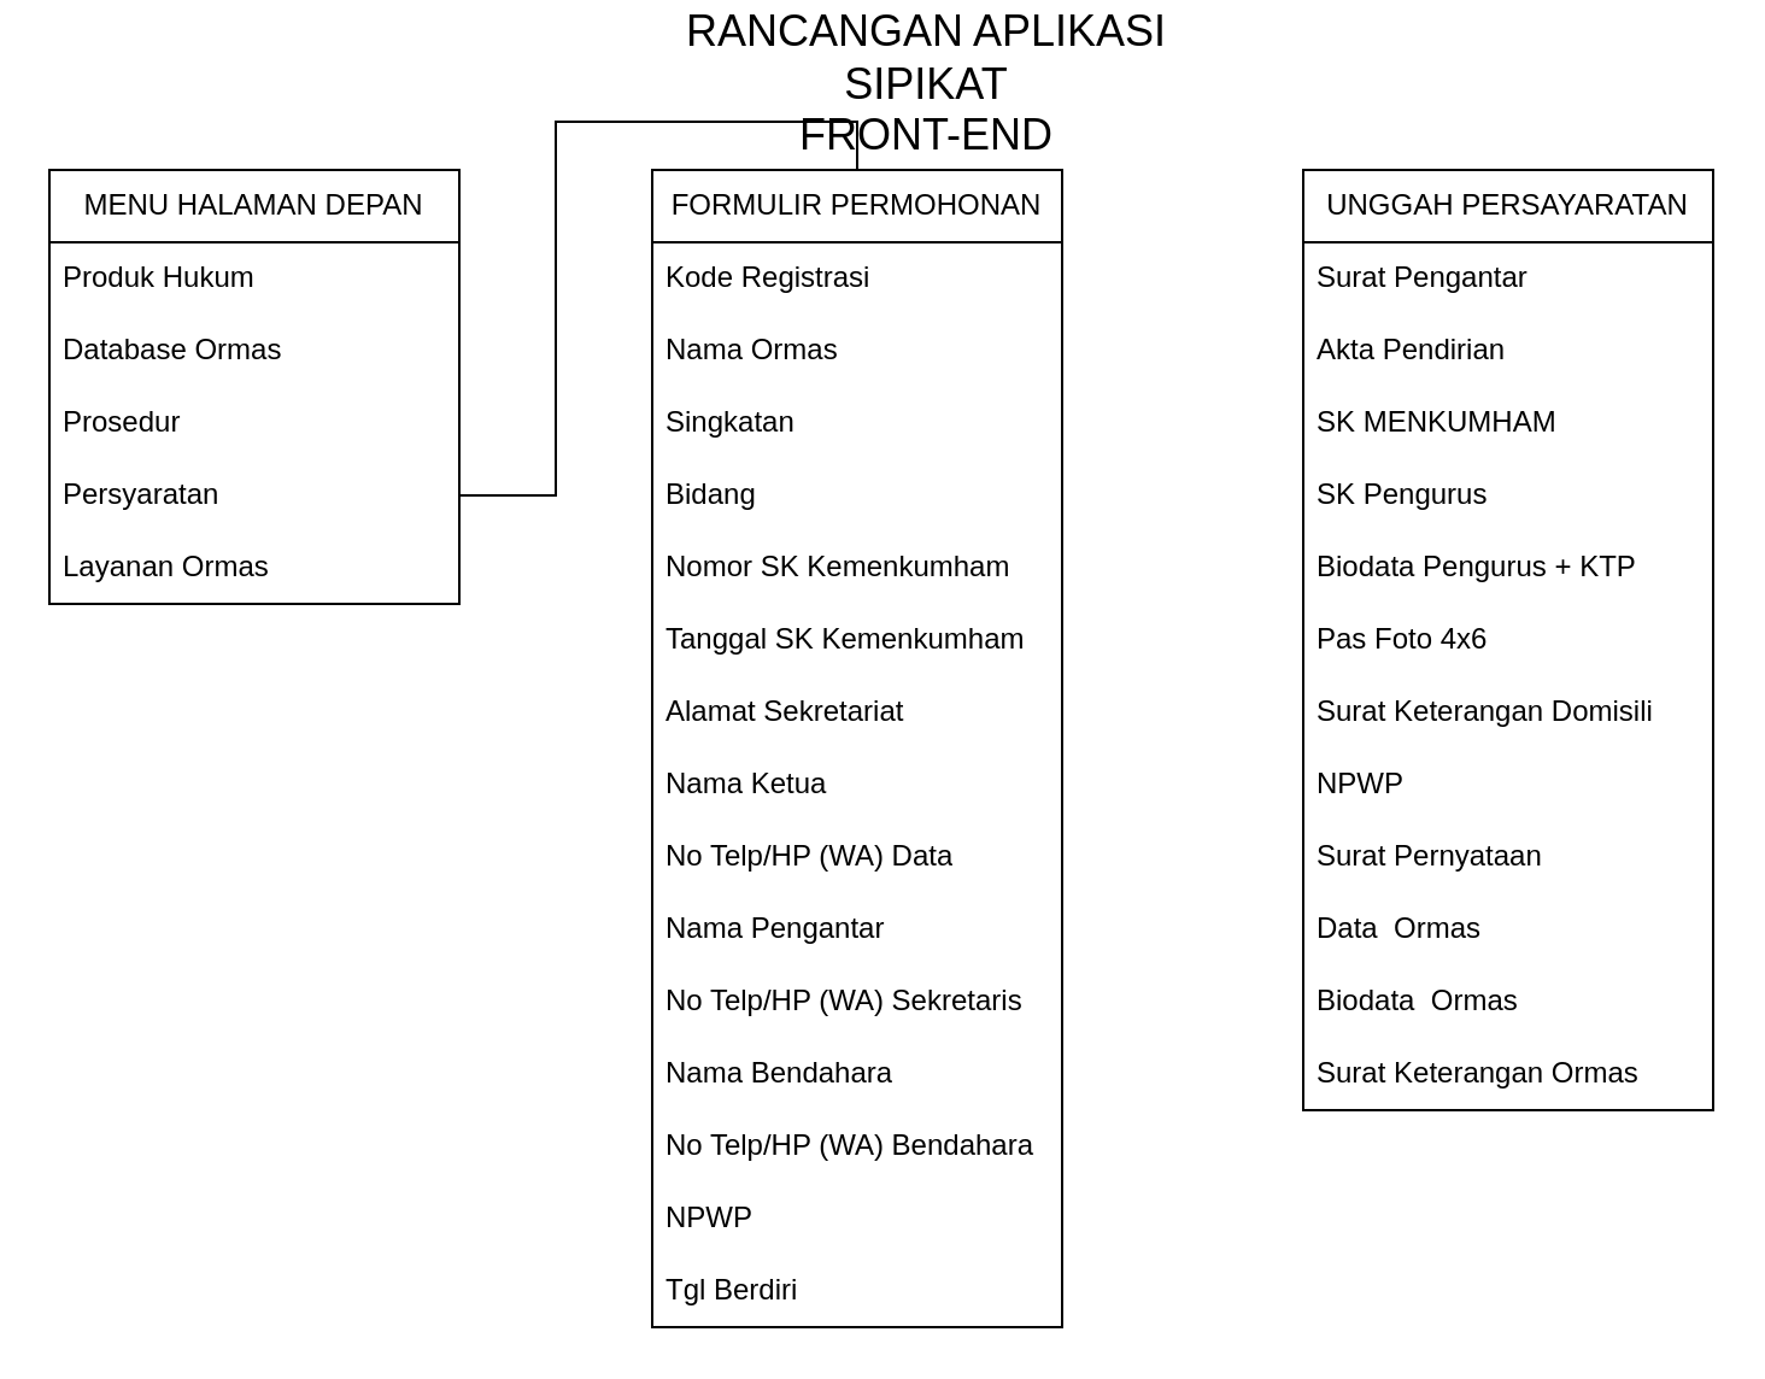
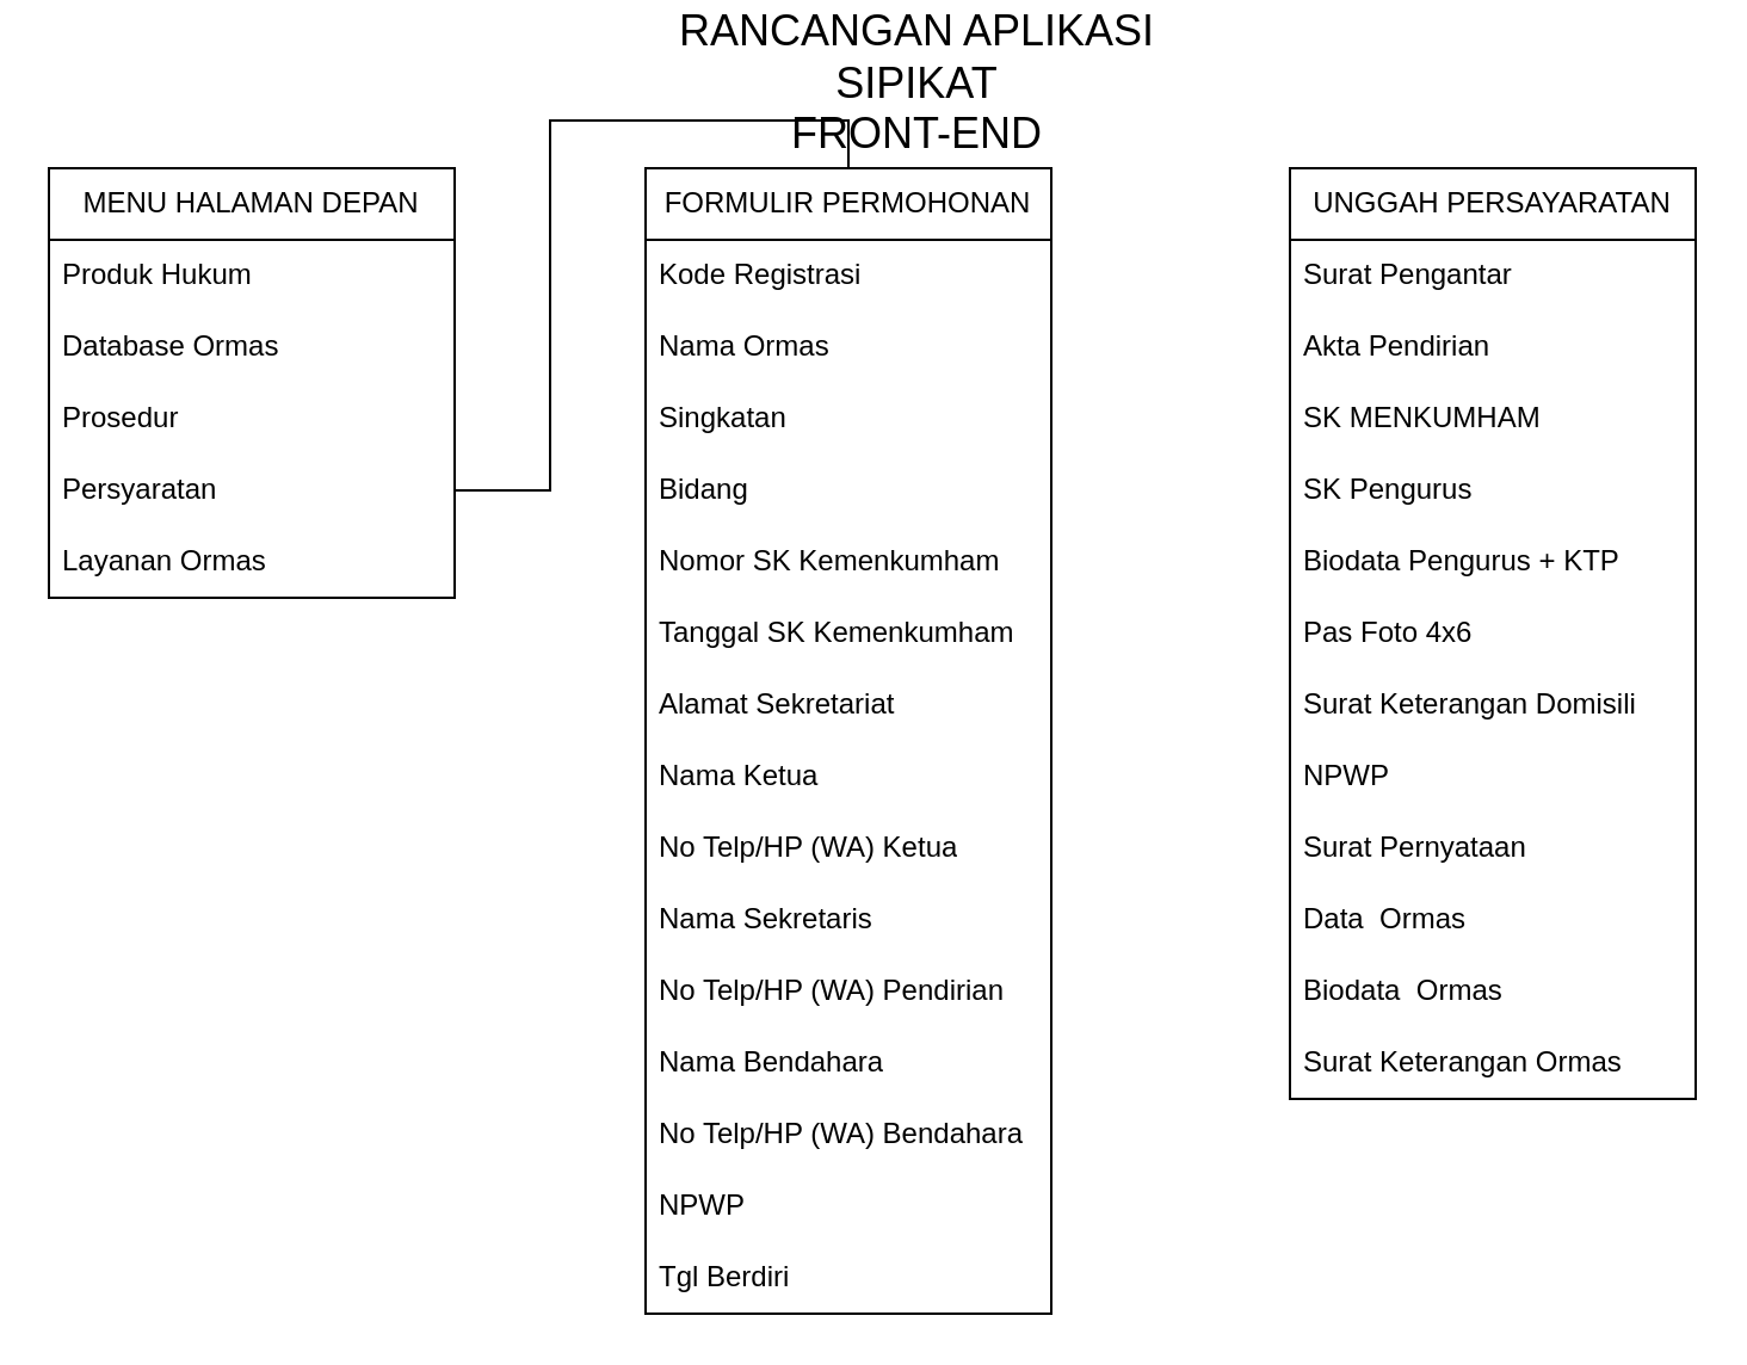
  <mxCell id="0" />
  <mxCell id="1" parent="0" />
  <mxCell id="2" value="&lt;font style=&quot;font-size: 18px;&quot;&gt;RANCANGAN APLIKASI SIPIKAT&lt;br&gt;FRONT-END&lt;br&gt;&lt;/font&gt;" style="text;html=1;strokeColor=none;fillColor=none;align=center;verticalAlign=middle;whiteSpace=wrap;rounded=0;" parent="1" vertex="1"><mxGeometry x="249" y="20" width="270" height="30" as="geometry" /></mxCell>
  <mxCell id="3" value="MENU HALAMAN DEPAN" style="swimlane;fontStyle=0;childLayout=stackLayout;horizontal=1;startSize=30;horizontalStack=0;resizeParent=1;resizeParentMax=0;resizeLast=0;collapsible=1;marginBottom=0;whiteSpace=wrap;html=1;" parent="1" vertex="1"><mxGeometry x="20" y="70" width="170" height="180" as="geometry" /></mxCell>
  <mxCell id="4" value="Produk Hukum" style="text;strokeColor=none;fillColor=none;align=left;verticalAlign=middle;spacingLeft=4;spacingRight=4;overflow=hidden;points=[[0,0.5],[1,0.5]];portConstraint=eastwest;rotatable=0;whiteSpace=wrap;html=1;" parent="3" vertex="1"><mxGeometry y="30" width="170" height="30" as="geometry" /></mxCell>
  <mxCell id="5" value="Database Ormas" style="text;strokeColor=none;fillColor=none;align=left;verticalAlign=middle;spacingLeft=4;spacingRight=4;overflow=hidden;points=[[0,0.5],[1,0.5]];portConstraint=eastwest;rotatable=0;whiteSpace=wrap;html=1;" parent="3" vertex="1"><mxGeometry y="60" width="170" height="30" as="geometry" /></mxCell>
  <mxCell id="6" value="Prosedur" style="text;strokeColor=none;fillColor=none;align=left;verticalAlign=middle;spacingLeft=4;spacingRight=4;overflow=hidden;points=[[0,0.5],[1,0.5]];portConstraint=eastwest;rotatable=0;whiteSpace=wrap;html=1;" parent="3" vertex="1"><mxGeometry y="90" width="170" height="30" as="geometry" /></mxCell>
  <mxCell id="7" value="Persyaratan" style="text;strokeColor=none;fillColor=none;align=left;verticalAlign=middle;spacingLeft=4;spacingRight=4;overflow=hidden;points=[[0,0.5],[1,0.5]];portConstraint=eastwest;rotatable=0;whiteSpace=wrap;html=1;" parent="3" vertex="1"><mxGeometry y="120" width="170" height="30" as="geometry" /></mxCell>
  <mxCell id="8" value="Layanan Ormas" style="text;strokeColor=none;fillColor=none;align=left;verticalAlign=middle;spacingLeft=4;spacingRight=4;overflow=hidden;points=[[0,0.5],[1,0.5]];portConstraint=eastwest;rotatable=0;whiteSpace=wrap;html=1;" parent="3" vertex="1"><mxGeometry y="150" width="170" height="30" as="geometry" /></mxCell>
  <mxCell id="9" value="FORMULIR PERMOHONAN" style="swimlane;fontStyle=0;childLayout=stackLayout;horizontal=1;startSize=30;horizontalStack=0;resizeParent=1;resizeParentMax=0;resizeLast=0;collapsible=1;marginBottom=0;whiteSpace=wrap;html=1;" parent="1" vertex="1"><mxGeometry x="270" y="70" width="170" height="480" as="geometry" /></mxCell>
  <mxCell id="10" value="&lt;div&gt;Kode Registrasi&lt;/div&gt;" style="text;strokeColor=none;fillColor=none;align=left;verticalAlign=middle;spacingLeft=4;spacingRight=4;overflow=hidden;points=[[0,0.5],[1,0.5]];portConstraint=eastwest;rotatable=0;whiteSpace=wrap;html=1;" parent="9" vertex="1"><mxGeometry y="30" width="170" height="30" as="geometry" /></mxCell>
  <mxCell id="11" value="Nama Ormas" style="text;strokeColor=none;fillColor=none;align=left;verticalAlign=middle;spacingLeft=4;spacingRight=4;overflow=hidden;points=[[0,0.5],[1,0.5]];portConstraint=eastwest;rotatable=0;whiteSpace=wrap;html=1;" parent="9" vertex="1"><mxGeometry y="60" width="170" height="30" as="geometry" /></mxCell>
  <mxCell id="12" value="Singkatan" style="text;strokeColor=none;fillColor=none;align=left;verticalAlign=middle;spacingLeft=4;spacingRight=4;overflow=hidden;points=[[0,0.5],[1,0.5]];portConstraint=eastwest;rotatable=0;whiteSpace=wrap;html=1;" parent="9" vertex="1"><mxGeometry y="90" width="170" height="30" as="geometry" /></mxCell>
  <mxCell id="13" value="Bidang" style="text;strokeColor=none;fillColor=none;align=left;verticalAlign=middle;spacingLeft=4;spacingRight=4;overflow=hidden;points=[[0,0.5],[1,0.5]];portConstraint=eastwest;rotatable=0;whiteSpace=wrap;html=1;" parent="9" vertex="1"><mxGeometry y="120" width="170" height="30" as="geometry" /></mxCell>
  <mxCell id="14" value="&lt;div&gt;Nomor SK Kemenkumham&lt;/div&gt;" style="text;strokeColor=none;fillColor=none;align=left;verticalAlign=middle;spacingLeft=4;spacingRight=4;overflow=hidden;points=[[0,0.5],[1,0.5]];portConstraint=eastwest;rotatable=0;whiteSpace=wrap;html=1;" parent="9" vertex="1"><mxGeometry y="150" width="170" height="30" as="geometry" /></mxCell>
  <mxCell id="15" value="Tanggal SK Kemenkumham" style="text;strokeColor=none;fillColor=none;align=left;verticalAlign=middle;spacingLeft=4;spacingRight=4;overflow=hidden;points=[[0,0.5],[1,0.5]];portConstraint=eastwest;rotatable=0;whiteSpace=wrap;html=1;" parent="9" vertex="1"><mxGeometry y="180" width="170" height="30" as="geometry" /></mxCell>
  <mxCell id="16" value="Alamat Sekretariat" style="text;strokeColor=none;fillColor=none;align=left;verticalAlign=middle;spacingLeft=4;spacingRight=4;overflow=hidden;points=[[0,0.5],[1,0.5]];portConstraint=eastwest;rotatable=0;whiteSpace=wrap;html=1;" parent="9" vertex="1"><mxGeometry y="210" width="170" height="30" as="geometry" /></mxCell>
  <mxCell id="17" value="Nama Ketua" style="text;strokeColor=none;fillColor=none;align=left;verticalAlign=middle;spacingLeft=4;spacingRight=4;overflow=hidden;points=[[0,0.5],[1,0.5]];portConstraint=eastwest;rotatable=0;whiteSpace=wrap;html=1;" parent="9" vertex="1"><mxGeometry y="240" width="170" height="30" as="geometry" /></mxCell>
- <mxCell id="18" value="&lt;div&gt;No Telp/HP (WA) Data&lt;/div&gt;" style="text;strokeColor=none;fillColor=none;align=left;verticalAlign=middle;spacingLeft=4;spacingRight=4;overflow=hidden;points=[[0,0.5],[1,0.5]];portConstraint=eastwest;rotatable=0;whiteSpace=wrap;html=1;" parent="9" vertex="1"><mxGeometry y="270" width="170" height="30" as="geometry" /></mxCell>
- <mxCell id="19" value="Nama Pengantar" style="text;strokeColor=none;fillColor=none;align=left;verticalAlign=middle;spacingLeft=4;spacingRight=4;overflow=hidden;points=[[0,0.5],[1,0.5]];portConstraint=eastwest;rotatable=0;whiteSpace=wrap;html=1;" parent="9" vertex="1"><mxGeometry y="300" width="170" height="30" as="geometry" /></mxCell>
- <mxCell id="20" value="No Telp/HP (WA) Sekretaris" style="text;strokeColor=none;fillColor=none;align=left;verticalAlign=middle;spacingLeft=4;spacingRight=4;overflow=hidden;points=[[0,0.5],[1,0.5]];portConstraint=eastwest;rotatable=0;whiteSpace=wrap;html=1;" vertex="1" parent="9"><mxGeometry y="330" width="170" height="30" as="geometry" /></mxCell>
+ <mxCell id="18" value="&lt;div&gt;No Telp/HP (WA) Ketua&lt;/div&gt;" style="text;strokeColor=none;fillColor=none;align=left;verticalAlign=middle;spacingLeft=4;spacingRight=4;overflow=hidden;points=[[0,0.5],[1,0.5]];portConstraint=eastwest;rotatable=0;whiteSpace=wrap;html=1;" parent="9" vertex="1"><mxGeometry y="270" width="170" height="30" as="geometry" /></mxCell>
+ <mxCell id="19" value="Nama Sekretaris" style="text;strokeColor=none;fillColor=none;align=left;verticalAlign=middle;spacingLeft=4;spacingRight=4;overflow=hidden;points=[[0,0.5],[1,0.5]];portConstraint=eastwest;rotatable=0;whiteSpace=wrap;html=1;" parent="9" vertex="1"><mxGeometry y="300" width="170" height="30" as="geometry" /></mxCell>
+ <mxCell id="20" value="No Telp/HP (WA) Pendirian" style="text;strokeColor=none;fillColor=none;align=left;verticalAlign=middle;spacingLeft=4;spacingRight=4;overflow=hidden;points=[[0,0.5],[1,0.5]];portConstraint=eastwest;rotatable=0;whiteSpace=wrap;html=1;" vertex="1" parent="9"><mxGeometry y="330" width="170" height="30" as="geometry" /></mxCell>
  <mxCell id="21" value="Nama Bendahara" style="text;strokeColor=none;fillColor=none;align=left;verticalAlign=middle;spacingLeft=4;spacingRight=4;overflow=hidden;points=[[0,0.5],[1,0.5]];portConstraint=eastwest;rotatable=0;whiteSpace=wrap;html=1;" vertex="1" parent="9"><mxGeometry y="360" width="170" height="30" as="geometry" /></mxCell>
  <mxCell id="22" value="No Telp/HP (WA) Bendahara" style="text;strokeColor=none;fillColor=none;align=left;verticalAlign=middle;spacingLeft=4;spacingRight=4;overflow=hidden;points=[[0,0.5],[1,0.5]];portConstraint=eastwest;rotatable=0;whiteSpace=wrap;html=1;" vertex="1" parent="9"><mxGeometry y="390" width="170" height="30" as="geometry" /></mxCell>
  <mxCell id="23" value="NPWP" style="text;strokeColor=none;fillColor=none;align=left;verticalAlign=middle;spacingLeft=4;spacingRight=4;overflow=hidden;points=[[0,0.5],[1,0.5]];portConstraint=eastwest;rotatable=0;whiteSpace=wrap;html=1;" vertex="1" parent="9"><mxGeometry y="420" width="170" height="30" as="geometry" /></mxCell>
  <mxCell id="24" value="Tgl Berdiri" style="text;strokeColor=none;fillColor=none;align=left;verticalAlign=middle;spacingLeft=4;spacingRight=4;overflow=hidden;points=[[0,0.5],[1,0.5]];portConstraint=eastwest;rotatable=0;whiteSpace=wrap;html=1;" vertex="1" parent="9"><mxGeometry y="450" width="170" height="30" as="geometry" /></mxCell>
  <mxCell id="25" style="edgeStyle=orthogonalEdgeStyle;rounded=0;orthogonalLoop=1;jettySize=auto;html=1;entryX=0.5;entryY=0;entryDx=0;entryDy=0;endArrow=none;" parent="1" source="7" target="9" edge="1"><mxGeometry relative="1" as="geometry" /></mxCell>
  <mxCell id="26" value="UNGGAH PERSAYARATAN" style="swimlane;fontStyle=0;childLayout=stackLayout;horizontal=1;startSize=30;horizontalStack=0;resizeParent=1;resizeParentMax=0;resizeLast=0;collapsible=1;marginBottom=0;whiteSpace=wrap;html=1;" vertex="1" parent="1"><mxGeometry x="540" y="70" width="170" height="390" as="geometry" /></mxCell>
  <mxCell id="27" value="&lt;div&gt;Surat Pengantar&amp;nbsp;&lt;/div&gt;" style="text;strokeColor=none;fillColor=none;align=left;verticalAlign=middle;spacingLeft=4;spacingRight=4;overflow=hidden;points=[[0,0.5],[1,0.5]];portConstraint=eastwest;rotatable=0;whiteSpace=wrap;html=1;" vertex="1" parent="26"><mxGeometry y="30" width="170" height="30" as="geometry" /></mxCell>
  <mxCell id="28" value="Akta Pendirian&amp;nbsp;" style="text;strokeColor=none;fillColor=none;align=left;verticalAlign=middle;spacingLeft=4;spacingRight=4;overflow=hidden;points=[[0,0.5],[1,0.5]];portConstraint=eastwest;rotatable=0;whiteSpace=wrap;html=1;" vertex="1" parent="26"><mxGeometry y="60" width="170" height="30" as="geometry" /></mxCell>
  <mxCell id="29" value="SK MENKUMHAM" style="text;strokeColor=none;fillColor=none;align=left;verticalAlign=middle;spacingLeft=4;spacingRight=4;overflow=hidden;points=[[0,0.5],[1,0.5]];portConstraint=eastwest;rotatable=0;whiteSpace=wrap;html=1;" vertex="1" parent="26"><mxGeometry y="90" width="170" height="30" as="geometry" /></mxCell>
  <mxCell id="30" value="SK Pengurus" style="text;strokeColor=none;fillColor=none;align=left;verticalAlign=middle;spacingLeft=4;spacingRight=4;overflow=hidden;points=[[0,0.5],[1,0.5]];portConstraint=eastwest;rotatable=0;whiteSpace=wrap;html=1;" vertex="1" parent="26"><mxGeometry y="120" width="170" height="30" as="geometry" /></mxCell>
  <mxCell id="31" value="Biodata Pengurus + KTP" style="text;strokeColor=none;fillColor=none;align=left;verticalAlign=middle;spacingLeft=4;spacingRight=4;overflow=hidden;points=[[0,0.5],[1,0.5]];portConstraint=eastwest;rotatable=0;whiteSpace=wrap;html=1;" vertex="1" parent="26"><mxGeometry y="150" width="170" height="30" as="geometry" /></mxCell>
  <mxCell id="32" value="Pas Foto 4x6" style="text;strokeColor=none;fillColor=none;align=left;verticalAlign=middle;spacingLeft=4;spacingRight=4;overflow=hidden;points=[[0,0.5],[1,0.5]];portConstraint=eastwest;rotatable=0;whiteSpace=wrap;html=1;" vertex="1" parent="26"><mxGeometry y="180" width="170" height="30" as="geometry" /></mxCell>
  <mxCell id="33" value="Surat Keterangan Domisili" style="text;strokeColor=none;fillColor=none;align=left;verticalAlign=middle;spacingLeft=4;spacingRight=4;overflow=hidden;points=[[0,0.5],[1,0.5]];portConstraint=eastwest;rotatable=0;whiteSpace=wrap;html=1;" vertex="1" parent="26"><mxGeometry y="210" width="170" height="30" as="geometry" /></mxCell>
  <mxCell id="34" value="NPWP" style="text;strokeColor=none;fillColor=none;align=left;verticalAlign=middle;spacingLeft=4;spacingRight=4;overflow=hidden;points=[[0,0.5],[1,0.5]];portConstraint=eastwest;rotatable=0;whiteSpace=wrap;html=1;" vertex="1" parent="26"><mxGeometry y="240" width="170" height="30" as="geometry" /></mxCell>
  <mxCell id="35" value="Surat Pernyataan" style="text;strokeColor=none;fillColor=none;align=left;verticalAlign=middle;spacingLeft=4;spacingRight=4;overflow=hidden;points=[[0,0.5],[1,0.5]];portConstraint=eastwest;rotatable=0;whiteSpace=wrap;html=1;" vertex="1" parent="26"><mxGeometry y="270" width="170" height="30" as="geometry" /></mxCell>
  <mxCell id="36" value="Data&amp;nbsp; Ormas" style="text;strokeColor=none;fillColor=none;align=left;verticalAlign=middle;spacingLeft=4;spacingRight=4;overflow=hidden;points=[[0,0.5],[1,0.5]];portConstraint=eastwest;rotatable=0;whiteSpace=wrap;html=1;" vertex="1" parent="26"><mxGeometry y="300" width="170" height="30" as="geometry" /></mxCell>
  <mxCell id="37" value="Biodata&amp;nbsp; Ormas" style="text;strokeColor=none;fillColor=none;align=left;verticalAlign=middle;spacingLeft=4;spacingRight=4;overflow=hidden;points=[[0,0.5],[1,0.5]];portConstraint=eastwest;rotatable=0;whiteSpace=wrap;html=1;" vertex="1" parent="26"><mxGeometry y="330" width="170" height="30" as="geometry" /></mxCell>
  <mxCell id="38" value="Surat Keterangan Ormas" style="text;strokeColor=none;fillColor=none;align=left;verticalAlign=middle;spacingLeft=4;spacingRight=4;overflow=hidden;points=[[0,0.5],[1,0.5]];portConstraint=eastwest;rotatable=0;whiteSpace=wrap;html=1;" vertex="1" parent="26"><mxGeometry y="360" width="170" height="30" as="geometry" /></mxCell>
